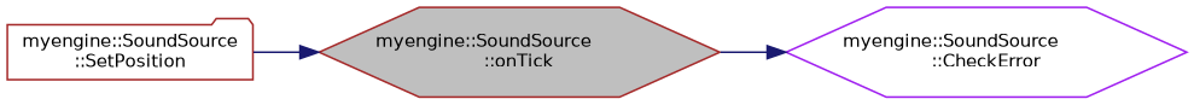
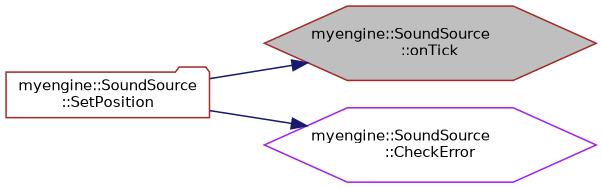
  digraph {
    rankdir=LR
    node [color=brown fillcolor=white fontname=Helvetica fontsize=10 shape=hexagon style=filled]
    edge [color=midnightblue fontname=Helvetica fontsize=10 labelfontname=Helvetica labelfontsize=10 style=solid]
    n1 [fillcolor=grey75 fontcolor=black height=0.2 label="myengine::SoundSource\l::onTick" width=0.4]
    n2 [height=0.2 label="myengine::SoundSource\l::SetPosition" shape=folder width=0.4]
    n3 [color=purple height=0.2 label="myengine::SoundSource\l::CheckError" width=0.4]
    n2 -> n1
-   n1 -> n3
+   n2 -> n3
  }
